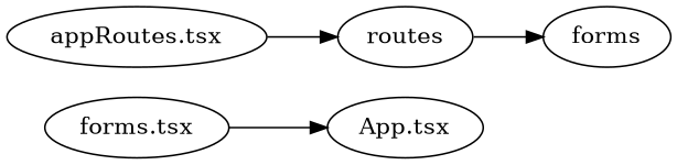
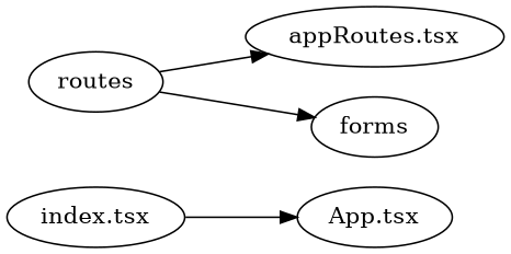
  digraph {
    rankdir=LR
-   "index.tsx" [label="forms.tsx"]
+   "index.tsx"
    "App.tsx"
    "appRoutes.tsx"
    routes
    forms
    "index.tsx" -> "App.tsx"
-   "appRoutes.tsx" -> routes
+   routes -> "appRoutes.tsx"
    routes -> forms
  }
